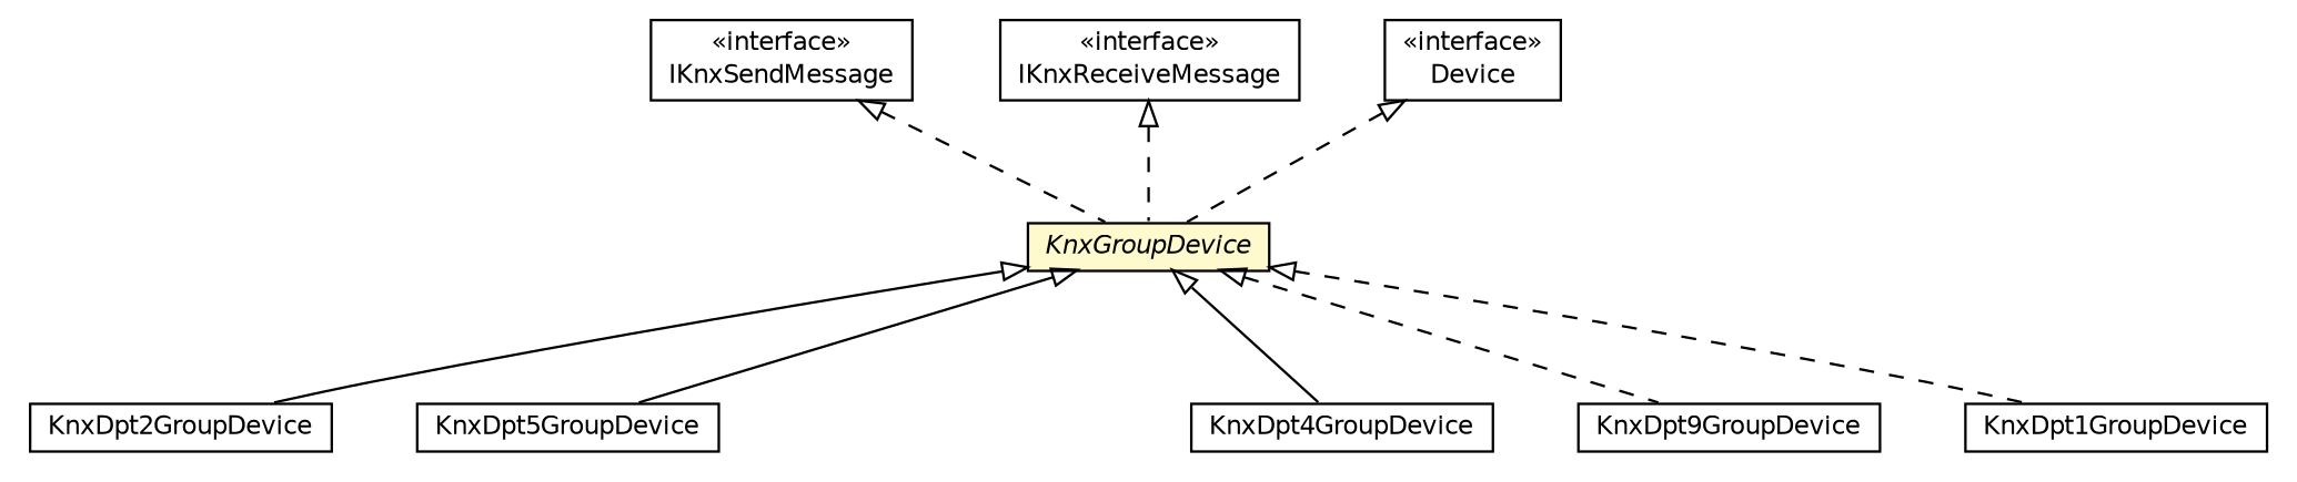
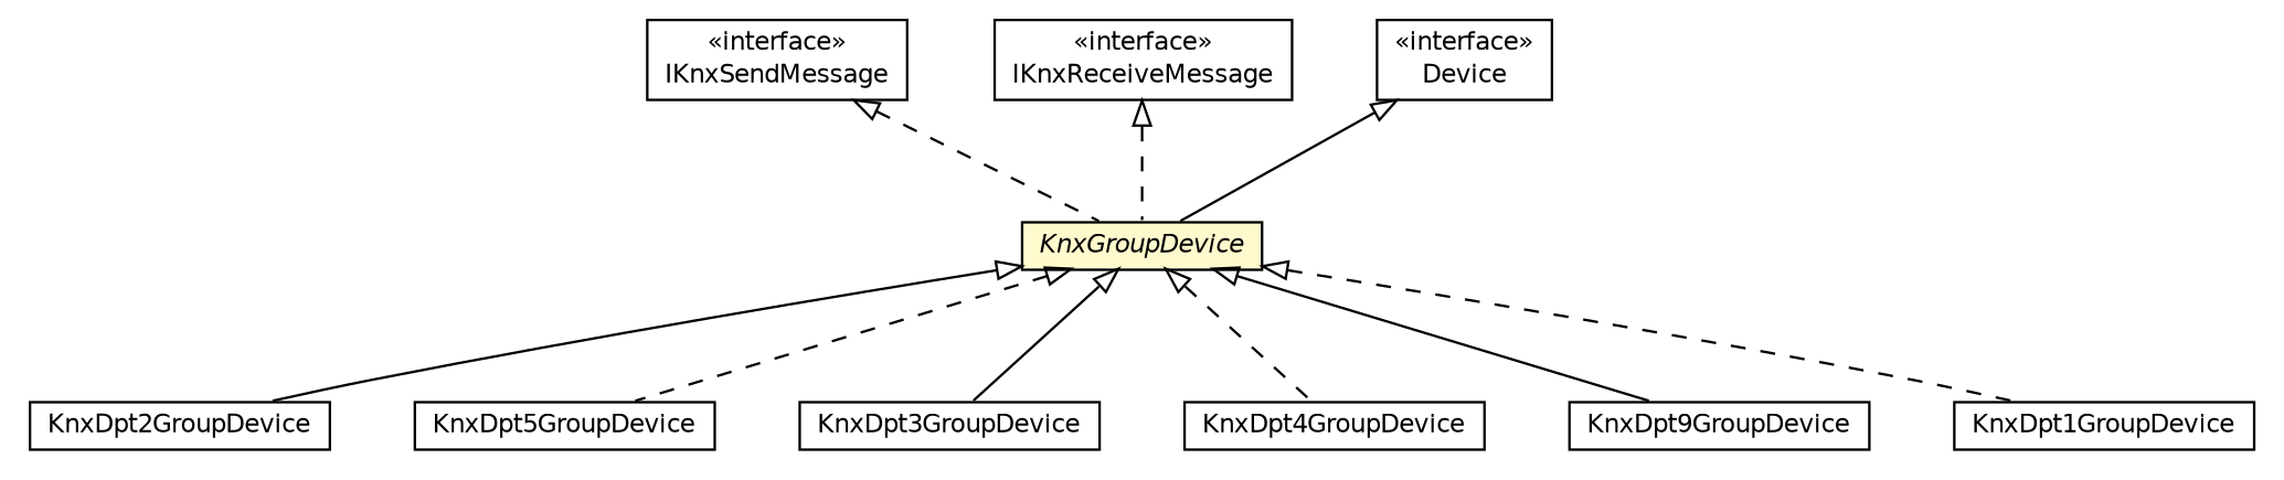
  digraph {
    nodesep=0.25
    ranksep=0.5
    node [fontcolor=black fontname=Helvetica fontsize=10.0 shape=plaintext]
    edge [arrowtail=empty dir=back fontname=Helvetica fontsize=10 headport=p labelfontname=Helvetica labelfontsize=10 tailport=p]
    n1 [label=<<table title="org.universAAL.lddi.knx.groupdevicemodel.KnxDpt2GroupDevice" border="0" cellborder="1" cellspacing="0" cellpadding="2" port="p" href="./KnxDpt2GroupDevice.html"> 		<tr><td><table border="0" cellspacing="0" cellpadding="1"> <tr><td align="center" balign="center"> KnxDpt2GroupDevice </td></tr> 		</table></td></tr> 		</table>>]
    n2 [label=<<table title="org.universAAL.lddi.knx.groupdevicemodel.KnxDpt5GroupDevice" border="0" cellborder="1" cellspacing="0" cellpadding="2" port="p" href="./KnxDpt5GroupDevice.html"> 		<tr><td><table border="0" cellspacing="0" cellpadding="1"> <tr><td align="center" balign="center"> KnxDpt5GroupDevice </td></tr> 		</table></td></tr> 		</table>>]
+   n3 [label=<<table title="org.universAAL.lddi.knx.groupdevicemodel.KnxDpt3GroupDevice" border="0" cellborder="1" cellspacing="0" cellpadding="2" port="p" href="./KnxDpt3GroupDevice.html"> 		<tr><td><table border="0" cellspacing="0" cellpadding="1"> <tr><td align="center" balign="center"> KnxDpt3GroupDevice </td></tr> 		</table></td></tr> 		</table>>]
    n4 [label=<<table title="org.universAAL.lddi.knx.groupdevicemodel.KnxDpt4GroupDevice" border="0" cellborder="1" cellspacing="0" cellpadding="2" port="p" href="./KnxDpt4GroupDevice.html"> 		<tr><td><table border="0" cellspacing="0" cellpadding="1"> <tr><td align="center" balign="center"> KnxDpt4GroupDevice </td></tr> 		</table></td></tr> 		</table>>]
    n5 [label=<<table title="org.universAAL.lddi.knx.groupdevicemodel.KnxDpt9GroupDevice" border="0" cellborder="1" cellspacing="0" cellpadding="2" port="p" href="./KnxDpt9GroupDevice.html"> 		<tr><td><table border="0" cellspacing="0" cellpadding="1"> <tr><td align="center" balign="center"> KnxDpt9GroupDevice </td></tr> 		</table></td></tr> 		</table>>]
    n6 [label=<<table title="org.universAAL.lddi.knx.groupdevicemodel.KnxGroupDevice" border="0" cellborder="1" cellspacing="0" cellpadding="2" port="p" bgcolor="lemonChiffon" href="./KnxGroupDevice.html"> 		<tr><td><table border="0" cellspacing="0" cellpadding="1"> <tr><td align="center" balign="center"><font face="Helvetica-Oblique"> KnxGroupDevice </font></td></tr> 		</table></td></tr> 		</table>>]
    n7 [label=<<table title="org.universAAL.lddi.knx.groupdevicemodel.KnxDpt1GroupDevice" border="0" cellborder="1" cellspacing="0" cellpadding="2" port="p" href="./KnxDpt1GroupDevice.html"> 		<tr><td><table border="0" cellspacing="0" cellpadding="1"> <tr><td align="center" balign="center"> KnxDpt1GroupDevice </td></tr> 		</table></td></tr> 		</table>>]
    n8 [label=<<table title="org.universAAL.lddi.knx.interfaces.IKnxSendMessage" border="0" cellborder="1" cellspacing="0" cellpadding="2" port="p" href="../interfaces/IKnxSendMessage.html"> 		<tr><td><table border="0" cellspacing="0" cellpadding="1"> <tr><td align="center" balign="center"> &#171;interface&#187; </td></tr> <tr><td align="center" balign="center"> IKnxSendMessage </td></tr> 		</table></td></tr> 		</table>>]
    n9 [label=<<table title="org.universAAL.lddi.knx.interfaces.IKnxReceiveMessage" border="0" cellborder="1" cellspacing="0" cellpadding="2" port="p" href="../interfaces/IKnxReceiveMessage.html"> 		<tr><td><table border="0" cellspacing="0" cellpadding="1"> <tr><td align="center" balign="center"> &#171;interface&#187; </td></tr> <tr><td align="center" balign="center"> IKnxReceiveMessage </td></tr> 		</table></td></tr> 		</table>>]
    n10 [label=<<table title="org.osgi.service.device.Device" border="0" cellborder="1" cellspacing="0" cellpadding="2" port="p" href="http://java.sun.com/j2se/1.4.2/docs/api/org/osgi/service/device/Device.html"> 		<tr><td><table border="0" cellspacing="0" cellpadding="1"> <tr><td align="center" balign="center"> &#171;interface&#187; </td></tr> <tr><td align="center" balign="center"> Device </td></tr> 		</table></td></tr> 		</table>>]
    n6 -> n1
-   n6 -> n2
-   n6 -> n4
-   n6 -> n5 [style=dashed]
+   n6 -> n2 [style=dashed]
+   n6 -> n3
+   n6 -> n4 [style=dashed]
+   n6 -> n5
    n6 -> n7 [style=dashed]
    n8 -> n6 [style=dashed]
    n9 -> n6 [style=dashed]
-   n10 -> n6 [style=dashed]
+   n10 -> n6 [style=solid]
  }
